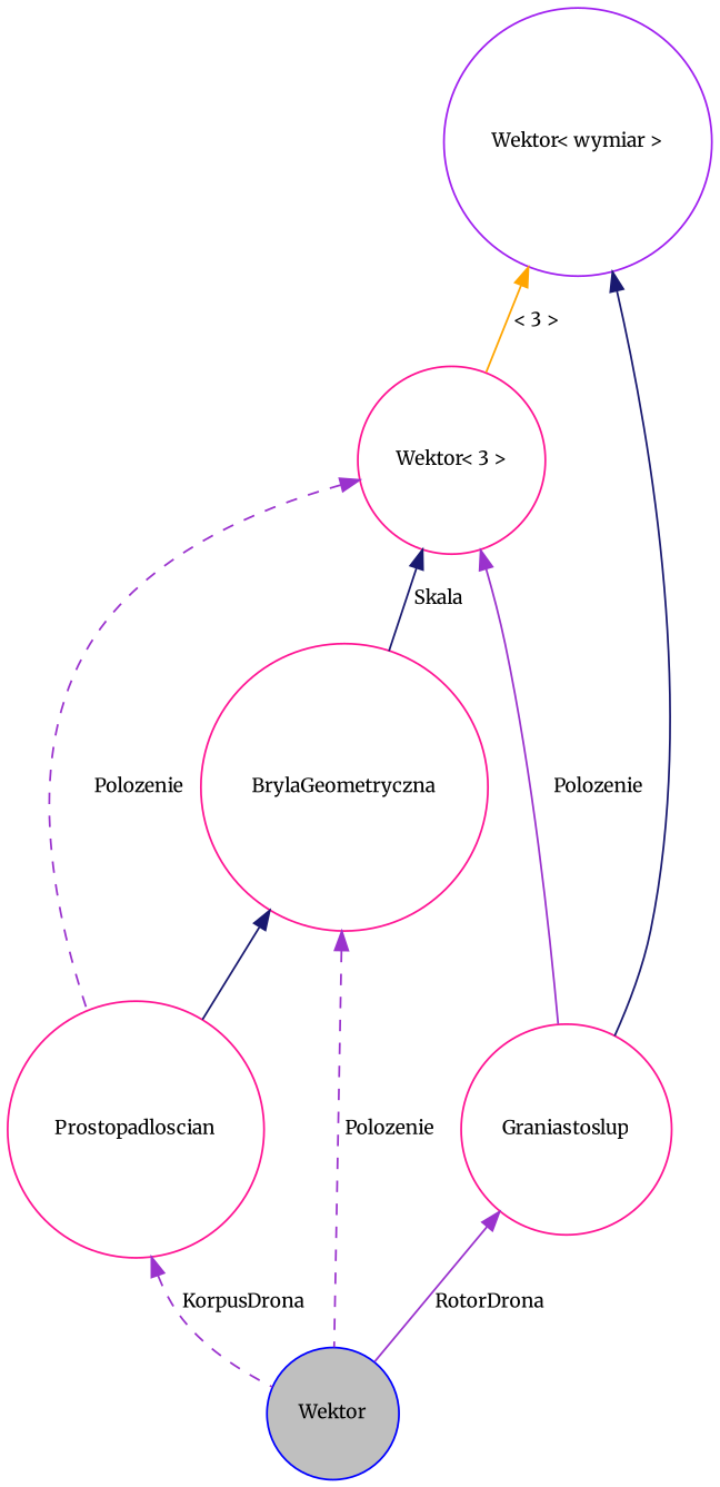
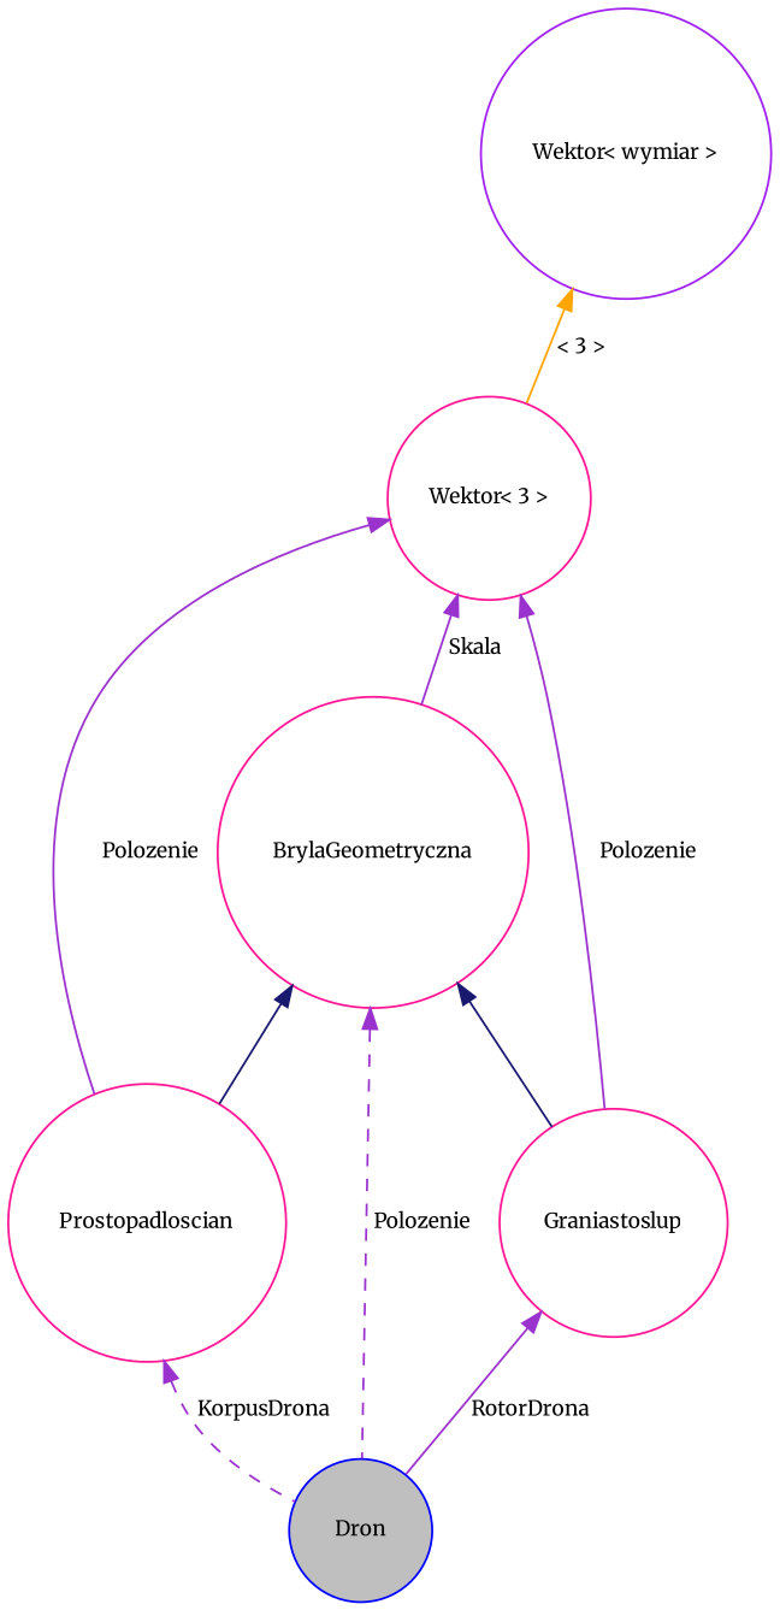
  digraph {
    fontname=Merriweather
    node [color=deeppink fillcolor=white fontname=Merriweather fontsize=10 shape=circle style=filled]
    edge [color=darkorchid3 dir=back fontname=Merriweather fontsize=10 labelfontname=FreeSans labelfontsize=10 style=solid]
-   n1 [color=blue fillcolor=grey75 fontcolor=black height=0.2 label=Wektor width=0.4]
+   n1 [color=blue fillcolor=grey75 fontcolor=black height=0.2 label=Dron width=0.4]
    n2 [height=0.2 label=Prostopadloscian width=0.4]
    n3 [height=0.2 label=BrylaGeometryczna width=0.4]
    n4 [height=0.2 label=Graniastoslup width=0.4]
    n5 [height=0.2 label="Wektor\< 3 \>" width=0.4]
    n6 [color=purple height=0.2 label="Wektor\< wymiar \>" width=0.4]
    n2 -> n1 [label=" KorpusDrona" style=dashed]
    n3 -> n1 [label=" Polozenie" style=dashed]
    n3 -> n2 [color=midnightblue]
-   n6 -> n4 [color=midnightblue]
+   n3 -> n4 [color=midnightblue]
    n4 -> n1 [label=" RotorDrona"]
-   n5 -> n2 [label=" Polozenie" style=dashed]
-   n5 -> n3 [color=midnightblue label=" Skala"]
+   n5 -> n2 [label=" Polozenie"]
+   n5 -> n3 [label=" Skala"]
    n5 -> n4 [label=" Polozenie"]
    n6 -> n5 [color=orange label=" \< 3 \>"]
  }
